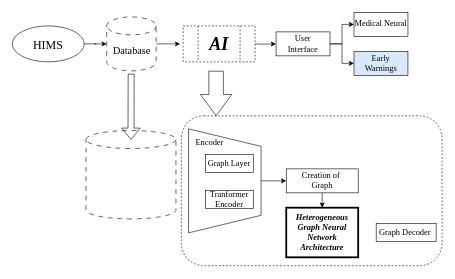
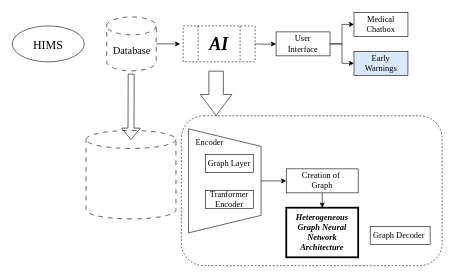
  <mxCell id="0" />
  <mxCell id="1" parent="0" />
  <mxCell id="2" value="" style="shape=cylinder3;whiteSpace=wrap;html=1;boundedLbl=1;backgroundOutline=1;size=15;dashed=1;dashPattern=8 8;" vertex="1" parent="1"><mxGeometry x="143" y="217" width="150" height="147.5" as="geometry" /></mxCell>
  <mxCell id="3" value="" style="rounded=1;whiteSpace=wrap;html=1;dashed=1;fontFamily=Times New Roman;fontSize=14;" vertex="1" parent="1"><mxGeometry x="302" y="192.5" width="435" height="250" as="geometry" /></mxCell>
  <mxCell id="4" value="" style="shape=trapezoid;perimeter=trapezoidPerimeter;whiteSpace=wrap;html=1;fixedSize=1;rotation=90;size=29.25;fontFamily=Times New Roman;fontSize=14;" vertex="1" parent="1"><mxGeometry x="287.75" y="240.5" width="173.5" height="121" as="geometry" /></mxCell>
  <mxCell id="5" style="edgeStyle=orthogonalEdgeStyle;rounded=0;orthogonalLoop=1;jettySize=auto;html=1;entryX=0;entryY=0.5;entryDx=0;entryDy=0;fontSize=14;exitX=0.5;exitY=0;exitDx=0;exitDy=0;fontFamily=Times New Roman;" edge="1" parent="1" source="4" target="7"><mxGeometry relative="1" as="geometry"><mxPoint x="457" y="300.25" as="sourcePoint" /></mxGeometry></mxCell>
  <mxCell id="6" style="edgeStyle=orthogonalEdgeStyle;rounded=0;orthogonalLoop=1;jettySize=auto;html=1;exitX=0.5;exitY=1;exitDx=0;exitDy=0;entryX=0.5;entryY=0;entryDx=0;entryDy=0;fontSize=14;fontFamily=Times New Roman;" edge="1" parent="1" source="7" target="9"><mxGeometry relative="1" as="geometry" /></mxCell>
  <mxCell id="7" value="Creation of&amp;nbsp;&lt;div&gt;Graph&lt;/div&gt;" style="rounded=0;whiteSpace=wrap;html=1;fontSize=14;fontFamily=Times New Roman;" vertex="1" parent="1"><mxGeometry x="477" y="281" width="120" height="40" as="geometry" /></mxCell>
  <mxCell id="8" value="Graph Layer" style="rounded=0;whiteSpace=wrap;html=1;fontSize=14;fontFamily=Times New Roman;" vertex="1" parent="1"><mxGeometry x="342" y="257.25" width="80" height="30" as="geometry" /></mxCell>
  <mxCell id="9" value="&lt;b&gt;&lt;i&gt;Heterogeneous Graph Neural Network Architecture&lt;/i&gt;&lt;/b&gt;" style="rounded=0;whiteSpace=wrap;html=1;fontSize=14;fontFamily=Times New Roman;strokeWidth=3;" vertex="1" parent="1"><mxGeometry x="477" y="345.75" width="120" height="82.75" as="geometry" /></mxCell>
  <mxCell id="10" value="Tranformer Encoder" style="rounded=0;whiteSpace=wrap;html=1;fontSize=14;fontFamily=Times New Roman;" vertex="1" parent="1"><mxGeometry x="342" y="317.25" width="80" height="30" as="geometry" /></mxCell>
- <mxCell id="11" value="Graph Decoder&amp;nbsp;" style="rounded=0;whiteSpace=wrap;html=1;fontSize=14;fontFamily=Times New Roman;" vertex="1" parent="1"><mxGeometry x="627" y="372.13" width="100" height="30" as="geometry" /></mxCell>
+ <mxCell id="11" value="Graph Decoder&amp;nbsp;" style="rounded=0;whiteSpace=wrap;html=1;fontSize=14;fontFamily=Times New Roman;" vertex="1" parent="1"><mxGeometry x="617" y="377.13" width="100" height="30" as="geometry" /></mxCell>
  <mxCell id="12" value="Encoder&amp;nbsp;" style="rounded=0;whiteSpace=wrap;html=1;strokeColor=none;fillColor=none;fontSize=14;fontFamily=Times New Roman;" vertex="1" parent="1"><mxGeometry x="291" y="222.25" width="120" height="30" as="geometry" /></mxCell>
  <mxCell id="13" style="edgeStyle=orthogonalEdgeStyle;rounded=0;orthogonalLoop=1;jettySize=auto;html=1;exitX=1;exitY=0.5;exitDx=0;exitDy=0;exitPerimeter=0;entryX=0;entryY=0.5;entryDx=0;entryDy=0;fontSize=14;fontFamily=Times New Roman;" edge="1" parent="1" source="14"><mxGeometry relative="1" as="geometry"><mxPoint x="300" y="72.5" as="targetPoint" /></mxGeometry></mxCell>
  <mxCell id="14" value="&lt;font style=&quot;font-size: 17px;&quot;&gt;Database&lt;/font&gt;" style="shape=cylinder3;whiteSpace=wrap;html=1;boundedLbl=1;backgroundOutline=1;size=15;fontSize=14;fontFamily=Times New Roman;dashed=1;dashPattern=8 8;" vertex="1" parent="1"><mxGeometry x="177.5" y="27.5" width="82.5" height="90" as="geometry" /></mxCell>
  <mxCell id="15" style="edgeStyle=orthogonalEdgeStyle;rounded=0;orthogonalLoop=1;jettySize=auto;html=1;exitX=1;exitY=0.5;exitDx=0;exitDy=0;entryX=0;entryY=0.5;entryDx=0;entryDy=0;fontSize=14;fontFamily=Times New Roman;" edge="1" parent="1" target="18"><mxGeometry relative="1" as="geometry"><mxPoint x="420" y="72.5" as="sourcePoint" /></mxGeometry></mxCell>
  <mxCell id="16" style="edgeStyle=orthogonalEdgeStyle;rounded=0;orthogonalLoop=1;jettySize=auto;html=1;exitX=1;exitY=0.5;exitDx=0;exitDy=0;entryX=0;entryY=0.5;entryDx=0;entryDy=0;" edge="1" parent="1" source="18" target="22"><mxGeometry relative="1" as="geometry" /></mxCell>
  <mxCell id="17" style="edgeStyle=orthogonalEdgeStyle;rounded=0;orthogonalLoop=1;jettySize=auto;html=1;exitX=1;exitY=0.5;exitDx=0;exitDy=0;entryX=0;entryY=0.5;entryDx=0;entryDy=0;" edge="1" parent="1" source="18" target="23"><mxGeometry relative="1" as="geometry" /></mxCell>
  <mxCell id="18" value="User&lt;br&gt;Interface" style="rounded=0;whiteSpace=wrap;html=1;fontSize=14;fontFamily=Times New Roman;" vertex="1" parent="1"><mxGeometry x="460" y="52.5" width="90" height="40" as="geometry" /></mxCell>
  <mxCell id="19" value="" style="shape=flexArrow;endArrow=classic;html=1;rounded=0;fontSize=14;width=24.167;endSize=11.358;endWidth=27.361;fontFamily=Times New Roman;" edge="1" parent="1"><mxGeometry width="50" height="50" relative="1" as="geometry"><mxPoint x="360" y="117.5" as="sourcePoint" /><mxPoint x="360" y="192.5" as="targetPoint" /></mxGeometry></mxCell>
  <mxCell id="20" value="" style="shape=flexArrow;endArrow=classic;html=1;rounded=0;fontSize=14;fontFamily=Times New Roman;" edge="1" parent="1"><mxGeometry width="50" height="50" relative="1" as="geometry"><mxPoint x="218.33" y="122.5" as="sourcePoint" /><mxPoint x="218" y="232.5" as="targetPoint" /></mxGeometry></mxCell>
  <mxCell id="21" value="&lt;span style=&quot;font-family: &amp;quot;Times New Roman&amp;quot;;&quot;&gt;&lt;font style=&quot;font-size: 30px;&quot;&gt;&lt;b&gt;&lt;i&gt;AI&lt;/i&gt;&lt;/b&gt;&lt;/font&gt;&lt;/span&gt;" style="shape=process;whiteSpace=wrap;html=1;backgroundOutline=1;dashed=1;size=0.208;" vertex="1" parent="1"><mxGeometry x="305" y="42.5" width="120" height="60" as="geometry" /></mxCell>
- <mxCell id="22" value="Medical Neural" style="rounded=0;whiteSpace=wrap;html=1;fontSize=14;fontFamily=Times New Roman;" vertex="1" parent="1"><mxGeometry x="590" y="20" width="90" height="40" as="geometry" /></mxCell>
+ <mxCell id="22" value="Medical Chatbox" style="rounded=0;whiteSpace=wrap;html=1;fontSize=14;fontFamily=Times New Roman;" vertex="1" parent="1"><mxGeometry x="590" y="20" width="90" height="40" as="geometry" /></mxCell>
  <mxCell id="23" value="Early &lt;br&gt;Warnings" style="rounded=0;whiteSpace=wrap;html=1;fontSize=14;fontFamily=Times New Roman;fillColor=#dae8fc;" vertex="1" parent="1"><mxGeometry x="590" y="85" width="90" height="40" as="geometry" /></mxCell>
  <mxCell id="24" value="&lt;span style=&quot;font-family: &amp;quot;Times New Roman&amp;quot;;&quot;&gt;&lt;font style=&quot;font-size: 20px;&quot;&gt;HIMS&lt;/font&gt;&lt;/span&gt;" style="ellipse;whiteSpace=wrap;html=1;" vertex="1" parent="1"><mxGeometry x="20" y="42.5" width="120" height="60" as="geometry" /></mxCell>
- <mxCell id="25" style="edgeStyle=orthogonalEdgeStyle;rounded=0;orthogonalLoop=1;jettySize=auto;html=1;entryX=0;entryY=0.5;entryDx=0;entryDy=0;entryPerimeter=0;" edge="1" parent="1" source="24" target="14"><mxGeometry relative="1" as="geometry" /></mxCell>
